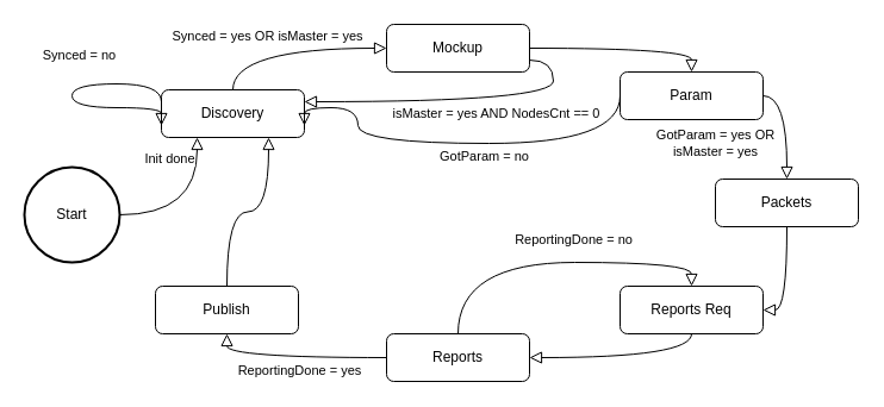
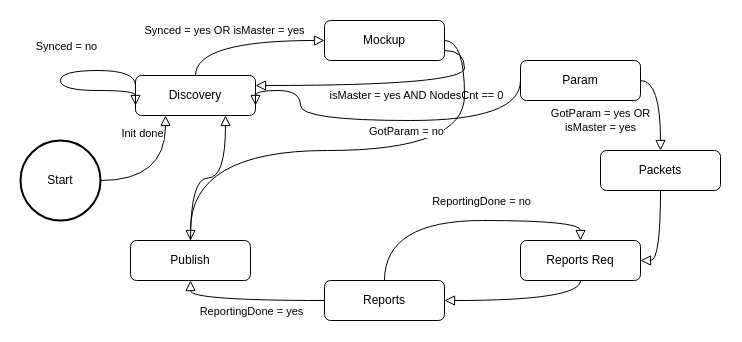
  <mxCell id="0" />
  <mxCell id="1" parent="0" />
  <mxCell id="2" value="Synced = yes OR isMaster = yes" style="rounded=0;html=1;jettySize=auto;orthogonalLoop=1;fontSize=11;endArrow=block;endFill=0;endSize=8;strokeWidth=1;shadow=0;labelBackgroundColor=none;edgeStyle=orthogonalEdgeStyle;exitX=0.5;exitY=0;exitDx=0;exitDy=0;entryX=0;entryY=0.5;entryDx=0;entryDy=0;curved=1;" parent="1" source="3" target="5" edge="1"><mxGeometry x="-0.221" y="10" relative="1" as="geometry"><mxPoint x="190" y="140" as="targetPoint" /><mxPoint as="offset" /></mxGeometry></mxCell>
  <mxCell id="3" value="Discovery" style="rounded=1;whiteSpace=wrap;html=1;fontSize=12;glass=0;strokeWidth=1;shadow=0;" parent="1" vertex="1"><mxGeometry x="135" y="75" width="120" height="40" as="geometry" /></mxCell>
  <mxCell id="4" value="Start" style="strokeWidth=2;html=1;shape=mxgraph.flowchart.start_2;whiteSpace=wrap;" parent="1" vertex="1"><mxGeometry x="20" y="140" width="80" height="80" as="geometry" /></mxCell>
  <mxCell id="5" value="Mockup" style="rounded=1;whiteSpace=wrap;html=1;fontSize=12;glass=0;strokeWidth=1;shadow=0;" parent="1" vertex="1"><mxGeometry x="324" y="20" width="120" height="40" as="geometry" /></mxCell>
  <mxCell id="6" value="Param" style="rounded=1;whiteSpace=wrap;html=1;fontSize=12;glass=0;strokeWidth=1;shadow=0;" parent="1" vertex="1"><mxGeometry x="520" y="60" width="120" height="40" as="geometry" /></mxCell>
  <mxCell id="7" value="Packets" style="rounded=1;whiteSpace=wrap;html=1;fontSize=12;glass=0;strokeWidth=1;shadow=0;" parent="1" vertex="1"><mxGeometry x="600" y="150" width="120" height="40" as="geometry" /></mxCell>
  <mxCell id="8" value="Reports Req" style="rounded=1;whiteSpace=wrap;html=1;fontSize=12;glass=0;strokeWidth=1;shadow=0;" parent="1" vertex="1"><mxGeometry x="520" y="240" width="120" height="40" as="geometry" /></mxCell>
  <mxCell id="9" value="Reports" style="rounded=1;whiteSpace=wrap;html=1;fontSize=12;glass=0;strokeWidth=1;shadow=0;" parent="1" vertex="1"><mxGeometry x="324" y="280" width="120" height="40" as="geometry" /></mxCell>
  <mxCell id="10" value="Publish" style="rounded=1;whiteSpace=wrap;html=1;fontSize=12;glass=0;strokeWidth=1;shadow=0;" parent="1" vertex="1"><mxGeometry x="130" y="240" width="120" height="40" as="geometry" /></mxCell>
  <mxCell id="11" style="edgeStyle=orthogonalEdgeStyle;rounded=0;orthogonalLoop=1;jettySize=auto;html=1;exitX=0.5;exitY=1;exitDx=0;exitDy=0;" parent="1" source="10" target="10" edge="1"><mxGeometry relative="1" as="geometry" /></mxCell>
  <mxCell id="12" value="" style="rounded=0;html=1;jettySize=auto;orthogonalLoop=1;fontSize=11;endArrow=block;endFill=0;endSize=8;strokeWidth=1;shadow=0;labelBackgroundColor=none;edgeStyle=orthogonalEdgeStyle;exitX=1;exitY=0.5;exitDx=0;exitDy=0;entryX=0.25;entryY=1;entryDx=0;entryDy=0;curved=1;exitPerimeter=0;" parent="1" source="4" target="3" edge="1"><mxGeometry x="0.3" y="18" relative="1" as="geometry"><mxPoint x="260" y="90" as="sourcePoint" /><mxPoint x="330" y="60" as="targetPoint" /><mxPoint x="-15" y="8" as="offset" /></mxGeometry></mxCell>
  <mxCell id="13" value="Init done" style="edgeLabel;html=1;align=center;verticalAlign=middle;resizable=0;points=[];" parent="12" vertex="1" connectable="0"><mxGeometry x="-0.013" y="17" relative="1" as="geometry"><mxPoint x="-23" y="-31" as="offset" /></mxGeometry></mxCell>
  <mxCell id="14" value="Synced = no" style="rounded=0;html=1;jettySize=auto;orthogonalLoop=1;fontSize=11;endArrow=block;endFill=0;endSize=8;strokeWidth=1;shadow=0;labelBackgroundColor=#ffffff;edgeStyle=orthogonalEdgeStyle;entryX=0;entryY=0.75;entryDx=0;entryDy=0;curved=1;exitX=0;exitY=0.25;exitDx=0;exitDy=0;" parent="1" source="3" target="3" edge="1"><mxGeometry x="-0.125" y="-14" relative="1" as="geometry"><mxPoint x="60" y="60" as="sourcePoint" /><mxPoint x="334" y="50" as="targetPoint" /><mxPoint x="4" y="-10" as="offset" /><Array as="points"><mxPoint x="60" y="70" /><mxPoint x="60" y="90" /></Array></mxGeometry></mxCell>
- <mxCell id="15" value="" style="rounded=0;html=1;jettySize=auto;orthogonalLoop=1;fontSize=11;endArrow=block;endFill=0;endSize=8;strokeWidth=1;shadow=0;labelBackgroundColor=none;edgeStyle=orthogonalEdgeStyle;exitX=1;exitY=0.5;exitDx=0;exitDy=0;entryX=0.5;entryY=0;entryDx=0;entryDy=0;curved=1;" parent="1" source="5" target="6" edge="1"><mxGeometry x="-0.221" y="10" relative="1" as="geometry"><mxPoint x="200" y="70" as="sourcePoint" /><mxPoint x="334" y="50" as="targetPoint" /><mxPoint as="offset" /></mxGeometry></mxCell>
+ <mxCell id="15" value="" style="rounded=0;html=1;jettySize=auto;orthogonalLoop=1;fontSize=11;endArrow=block;endFill=0;endSize=8;strokeWidth=1;shadow=0;labelBackgroundColor=none;edgeStyle=orthogonalEdgeStyle;exitX=1;exitY=0.5;exitDx=0;exitDy=0;curved=1;" parent="1" source="5" target="10" edge="1"><mxGeometry x="-0.221" y="10" relative="1" as="geometry"><mxPoint x="200" y="70" as="sourcePoint" /><mxPoint x="334" y="50" as="targetPoint" /><mxPoint as="offset" /></mxGeometry></mxCell>
  <mxCell id="16" value="" style="rounded=0;html=1;jettySize=auto;orthogonalLoop=1;fontSize=11;endArrow=block;endFill=0;endSize=8;strokeWidth=1;shadow=0;labelBackgroundColor=none;edgeStyle=orthogonalEdgeStyle;exitX=0;exitY=0.5;exitDx=0;exitDy=0;entryX=1;entryY=0.75;entryDx=0;entryDy=0;curved=1;" parent="1" source="6" target="3" edge="1"><mxGeometry x="-0.221" y="10" relative="1" as="geometry"><mxPoint x="454" y="50" as="sourcePoint" /><mxPoint x="590" y="70" as="targetPoint" /><mxPoint as="offset" /><Array as="points"><mxPoint x="520" y="120" /><mxPoint x="300" y="120" /><mxPoint x="300" y="90" /></Array></mxGeometry></mxCell>
  <mxCell id="17" value="GotParam = no" style="edgeLabel;html=1;align=center;verticalAlign=middle;resizable=0;points=[];" parent="16" vertex="1" connectable="0"><mxGeometry x="-0.363" relative="1" as="geometry"><mxPoint x="-44" y="10" as="offset" /></mxGeometry></mxCell>
  <mxCell id="18" value="GotParam = yes OR &lt;br&gt;isMaster = yes" style="rounded=0;html=1;jettySize=auto;orthogonalLoop=1;fontSize=11;endArrow=block;endFill=0;endSize=8;strokeWidth=1;shadow=0;labelBackgroundColor=none;edgeStyle=orthogonalEdgeStyle;entryX=0.5;entryY=0;entryDx=0;entryDy=0;curved=1;exitX=1;exitY=0.5;exitDx=0;exitDy=0;" parent="1" source="6" target="7" edge="1"><mxGeometry x="0.333" y="-60" relative="1" as="geometry"><mxPoint x="580" y="110" as="sourcePoint" /><mxPoint x="334" y="50" as="targetPoint" /><mxPoint as="offset" /></mxGeometry></mxCell>
  <mxCell id="19" value="" style="rounded=0;html=1;jettySize=auto;orthogonalLoop=1;fontSize=11;endArrow=block;endFill=0;endSize=8;strokeWidth=1;shadow=0;labelBackgroundColor=none;edgeStyle=orthogonalEdgeStyle;exitX=0.5;exitY=1;exitDx=0;exitDy=0;entryX=1;entryY=0.5;entryDx=0;entryDy=0;curved=1;" parent="1" source="7" target="8" edge="1"><mxGeometry x="-0.221" y="10" relative="1" as="geometry"><mxPoint x="454" y="50" as="sourcePoint" /><mxPoint x="590" y="70" as="targetPoint" /><mxPoint as="offset" /></mxGeometry></mxCell>
  <mxCell id="20" value="" style="rounded=0;html=1;jettySize=auto;orthogonalLoop=1;fontSize=11;endArrow=block;endFill=0;endSize=8;strokeWidth=1;shadow=0;labelBackgroundColor=none;edgeStyle=orthogonalEdgeStyle;exitX=0.5;exitY=1;exitDx=0;exitDy=0;entryX=1;entryY=0.5;entryDx=0;entryDy=0;curved=1;" parent="1" source="8" target="9" edge="1"><mxGeometry x="-0.221" y="10" relative="1" as="geometry"><mxPoint x="670" y="200" as="sourcePoint" /><mxPoint x="650" y="270" as="targetPoint" /><mxPoint as="offset" /></mxGeometry></mxCell>
  <mxCell id="21" value="" style="rounded=0;html=1;jettySize=auto;orthogonalLoop=1;fontSize=11;endArrow=block;endFill=0;endSize=8;strokeWidth=1;shadow=0;labelBackgroundColor=none;edgeStyle=orthogonalEdgeStyle;exitX=0.5;exitY=0;exitDx=0;exitDy=0;entryX=0.5;entryY=0;entryDx=0;entryDy=0;curved=1;" parent="1" source="9" target="8" edge="1"><mxGeometry x="-0.221" y="10" relative="1" as="geometry"><mxPoint x="590" y="290" as="sourcePoint" /><mxPoint x="454" y="310" as="targetPoint" /><mxPoint as="offset" /></mxGeometry></mxCell>
  <mxCell id="22" value="ReportingDone = no" style="edgeLabel;html=1;align=center;verticalAlign=middle;resizable=0;points=[];" parent="21" vertex="1" connectable="0"><mxGeometry x="0.399" y="1" relative="1" as="geometry"><mxPoint x="-37" y="-19" as="offset" /></mxGeometry></mxCell>
  <mxCell id="23" value="" style="rounded=0;html=1;jettySize=auto;orthogonalLoop=1;fontSize=11;endArrow=block;endFill=0;endSize=8;strokeWidth=1;shadow=0;labelBackgroundColor=none;edgeStyle=orthogonalEdgeStyle;exitX=0;exitY=0.5;exitDx=0;exitDy=0;entryX=0.5;entryY=1;entryDx=0;entryDy=0;curved=1;" parent="1" source="9" target="10" edge="1"><mxGeometry x="-0.221" y="10" relative="1" as="geometry"><mxPoint x="394" y="290" as="sourcePoint" /><mxPoint x="590" y="250" as="targetPoint" /><mxPoint as="offset" /></mxGeometry></mxCell>
  <mxCell id="24" value="ReportingDone = yes" style="edgeLabel;html=1;align=center;verticalAlign=middle;resizable=0;points=[];" parent="23" vertex="1" connectable="0"><mxGeometry x="0.399" y="1" relative="1" as="geometry"><mxPoint x="34" y="9" as="offset" /></mxGeometry></mxCell>
  <mxCell id="25" value="" style="rounded=0;html=1;jettySize=auto;orthogonalLoop=1;fontSize=11;endArrow=block;endFill=0;endSize=8;strokeWidth=1;shadow=0;labelBackgroundColor=none;edgeStyle=orthogonalEdgeStyle;exitX=0.5;exitY=0;exitDx=0;exitDy=0;curved=1;entryX=0.75;entryY=1;entryDx=0;entryDy=0;" parent="1" source="10" target="3" edge="1"><mxGeometry x="-0.221" y="10" relative="1" as="geometry"><mxPoint x="394" y="290" as="sourcePoint" /><mxPoint x="230" y="140" as="targetPoint" /><mxPoint as="offset" /></mxGeometry></mxCell>
  <mxCell id="26" value="isMaster = yes AND NodesCnt == 0" style="rounded=0;html=1;jettySize=auto;orthogonalLoop=1;fontSize=11;endArrow=block;endFill=0;endSize=8;strokeWidth=1;shadow=0;labelBackgroundColor=none;edgeStyle=orthogonalEdgeStyle;exitX=1;exitY=0.75;exitDx=0;exitDy=0;entryX=1;entryY=0.25;entryDx=0;entryDy=0;curved=1;" edge="1" parent="1" source="5" target="3"><mxGeometry x="-0.221" y="10" relative="1" as="geometry"><mxPoint x="334" y="50" as="targetPoint" /><mxPoint as="offset" /><mxPoint x="200" y="70" as="sourcePoint" /></mxGeometry></mxCell>
